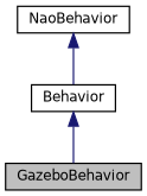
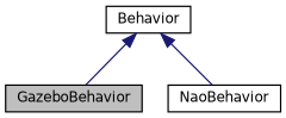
  digraph {
    node [color=black fillcolor=white fontname=Helvetica fontsize=10 shape=record style=filled]
    edge [color=midnightblue dir=back fontname=Helvetica fontsize=10 labelfontname=Helvetica labelfontsize=10 style=solid]
    n1 [fillcolor=grey75 fontcolor=black height=0.2 label=GazeboBehavior width=0.4]
    n2 [height=0.2 label=NaoBehavior width=0.4]
    n3 [height=0.2 label=Behavior width=0.4]
    n3 -> n1
-   n2 -> n3
+   n3 -> n2
  }
